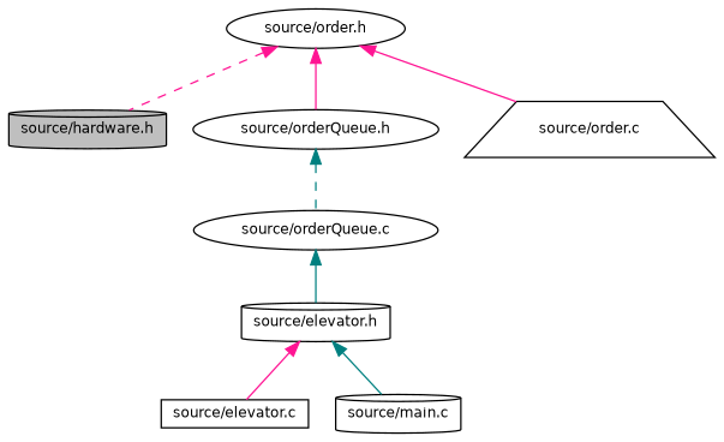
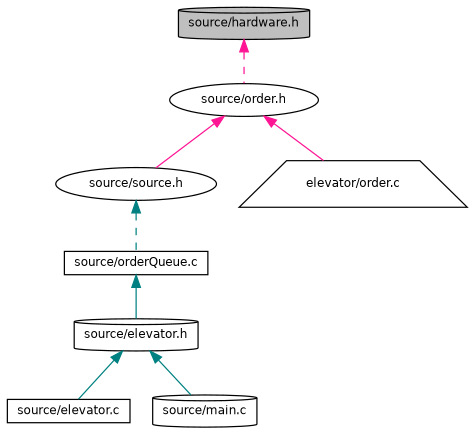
  digraph {
    node [color=black fillcolor=white fontname=Helvetica fontsize=10 shape=cylinder style=filled]
    edge [color=deeppink dir=back fontname=Helvetica fontsize=10 labelfontname=Helvetica labelfontsize=10 style=solid]
    n1 [fillcolor=grey75 fontcolor=black height=0.2 label="source/hardware.h" width=0.4]
    n2 [height=0.2 label="source/order.h" shape=ellipse width=0.4]
-   n3 [height=0.2 label="source/orderQueue.h" shape=ellipse width=0.4]
-   n4 [height=0.2 label="source/order.c" shape=trapezium width=0.4]
-   n5 [height=0.2 label="source/orderQueue.c" shape=ellipse width=0.4]
+   n3 [height=0.2 label="source/source.h" shape=ellipse width=0.4]
+   n4 [height=0.2 label="elevator/order.c" shape=trapezium width=0.4]
+   n5 [height=0.2 label="source/orderQueue.c" shape=box width=0.4]
    n6 [height=0.2 label="source/elevator.h" width=0.4]
    n7 [height=0.2 label="source/elevator.c" shape=box width=0.4]
    n8 [height=0.2 label="source/main.c" width=0.4]
-   n2 -> n1 [style=dashed]
+   n1 -> n2 [style=dashed]
    n2 -> n3
    n2 -> n4
    n3 -> n5 [color=teal style=dashed]
    n5 -> n6 [color=teal]
-   n6 -> n7
+   n6 -> n7 [color=teal]
    n6 -> n8 [color=teal]
  }
